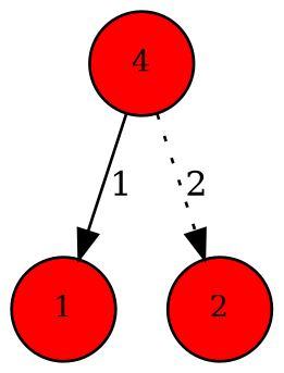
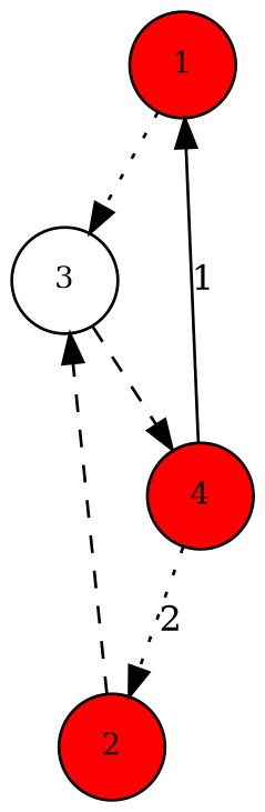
  digraph {
    node [color=black fillcolor=red fontsize=10 shape=circle style=filled]
    edge [fontsize=12 style=dotted]
    n1 [label="1\n"]
+   n2 [label="3\n" color="" fillcolor="" style=""]
    n3 [label="2\n"]
    n4 [label="4\n"]
+   n1 -> n2
+   n2 -> n4 [style=dashed]
+   n3 -> n2 [style=dashed]
    n4 -> n1 [label=1 style=solid]
    n4 -> n3 [label=2]
  }
